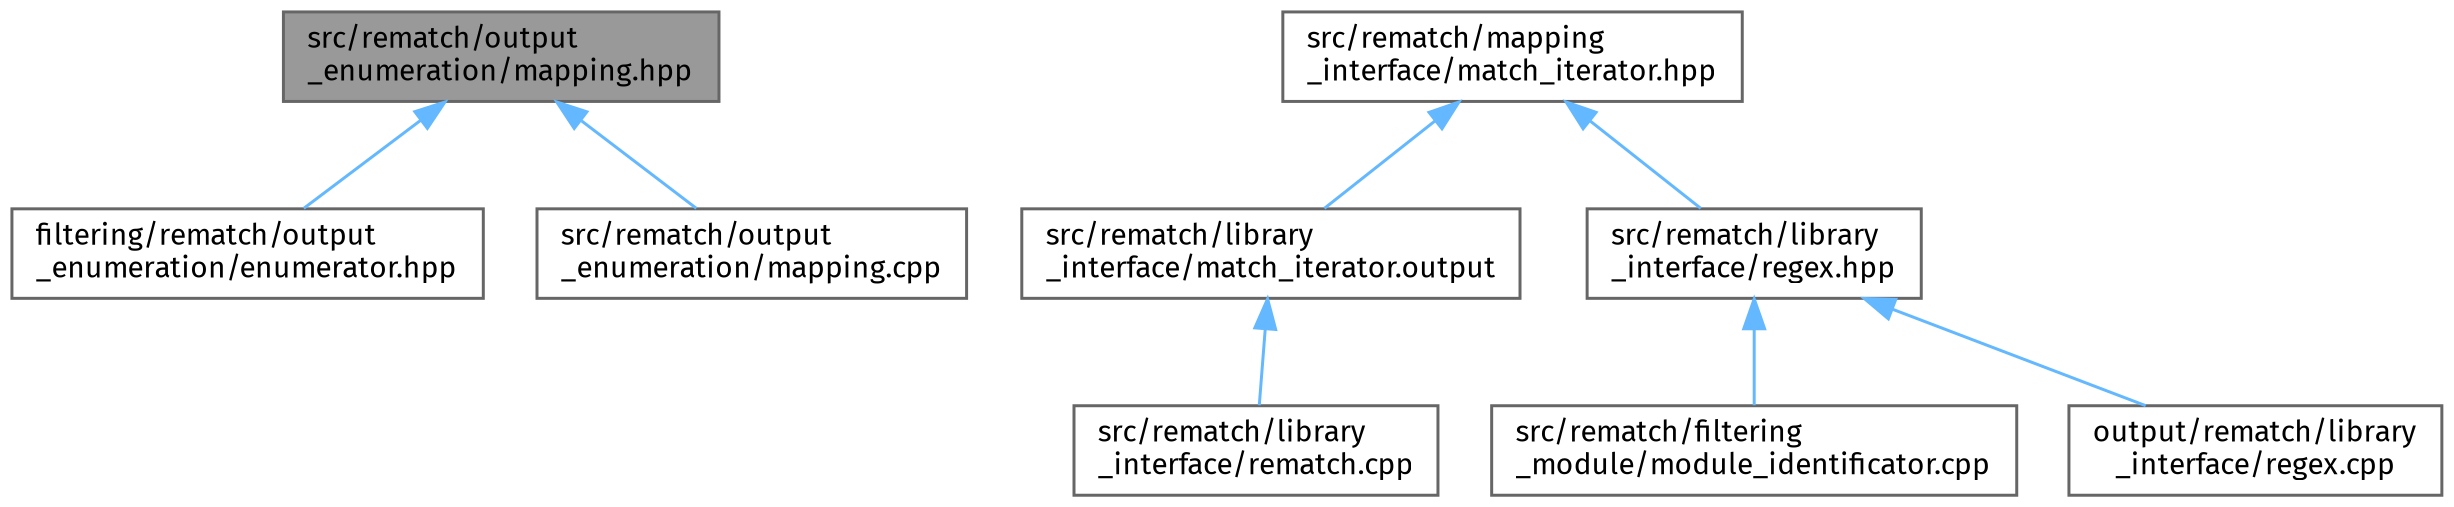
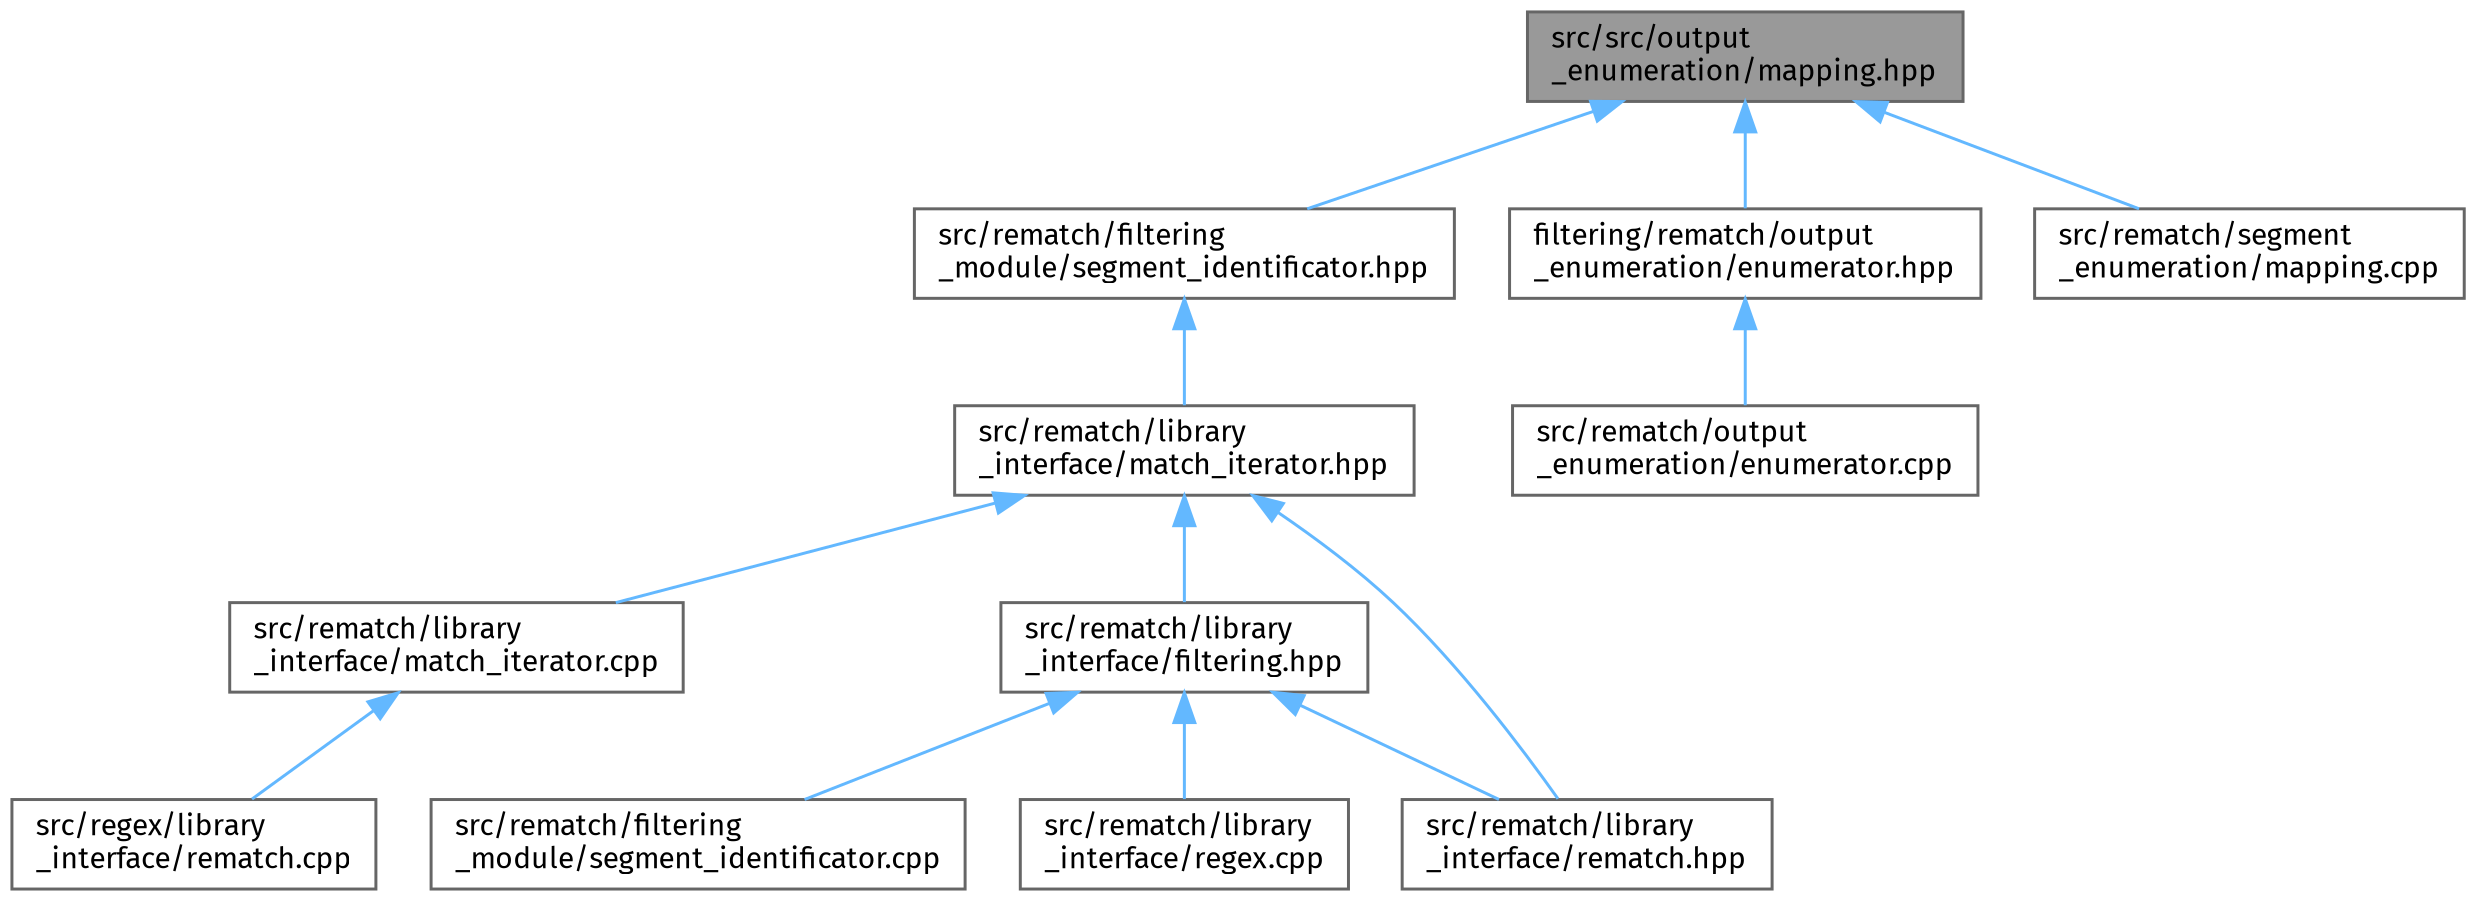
  digraph {
    fontname="Fira Sans"
    node [color=grey40 fillcolor=white fontname="Fira Sans" fontsize=10 shape=box style=filled]
    edge [color=steelblue1 dir=back fontname="Fira Sans" fontsize=10 labelfontname=Helvetica labelfontsize=10 style=solid]
-   n1 [color=gray40 fillcolor=grey60 fontcolor=black height=0.2 label="src/rematch/output\l_enumeration/mapping.hpp" width=0.4]
+   n1 [color=gray40 fillcolor=grey60 fontcolor=black height=0.2 label="src/src/output\l_enumeration/mapping.hpp" width=0.4]
+   n2 [height=0.2 label="src/rematch/filtering\l_module/segment_identificator.hpp" width=0.4]
    n3 [height=0.2 label="filtering/rematch/output\l_enumeration/enumerator.hpp" width=0.4]
-   n4 [height=0.2 label="src/rematch/output\l_enumeration/mapping.cpp" width=0.4]
-   n5 [height=0.2 label="src/rematch/mapping\l_interface/match_iterator.hpp" width=0.4]
-   n7 [height=0.2 label="src/rematch/filtering\l_module/module_identificator.cpp" width=0.4]
-   n8 [height=0.2 label="src/rematch/library\l_interface/match_iterator.output" width=0.4]
-   n9 [height=0.2 label="src/rematch/library\l_interface/regex.hpp" width=0.4]
-   n11 [height=0.2 label="src/rematch/library\l_interface/rematch.cpp" width=0.4]
-   n12 [height=0.2 label="output/rematch/library\l_interface/regex.cpp" width=0.4]
+   n4 [height=0.2 label="src/rematch/segment\l_enumeration/mapping.cpp" width=0.4]
+   n5 [height=0.2 label="src/rematch/library\l_interface/match_iterator.hpp" width=0.4]
+   n6 [height=0.2 label="src/rematch/output\l_enumeration/enumerator.cpp" width=0.4]
+   n7 [height=0.2 label="src/rematch/filtering\l_module/segment_identificator.cpp" width=0.4]
+   n8 [height=0.2 label="src/rematch/library\l_interface/match_iterator.cpp" width=0.4]
+   n9 [height=0.2 label="src/rematch/library\l_interface/filtering.hpp" width=0.4]
+   n10 [height=0.2 label="src/rematch/library\l_interface/rematch.hpp" width=0.4]
+   n11 [height=0.2 label="src/regex/library\l_interface/rematch.cpp" width=0.4]
+   n12 [height=0.2 label="src/rematch/library\l_interface/regex.cpp" width=0.4]
+   n1 -> n2
    n1 -> n3
    n1 -> n4
+   n2 -> n5
+   n3 -> n6
    n5 -> n8
    n5 -> n9
+   n5 -> n10
    n8 -> n11
    n9 -> n7
+   n9 -> n10
    n9 -> n12
  }
